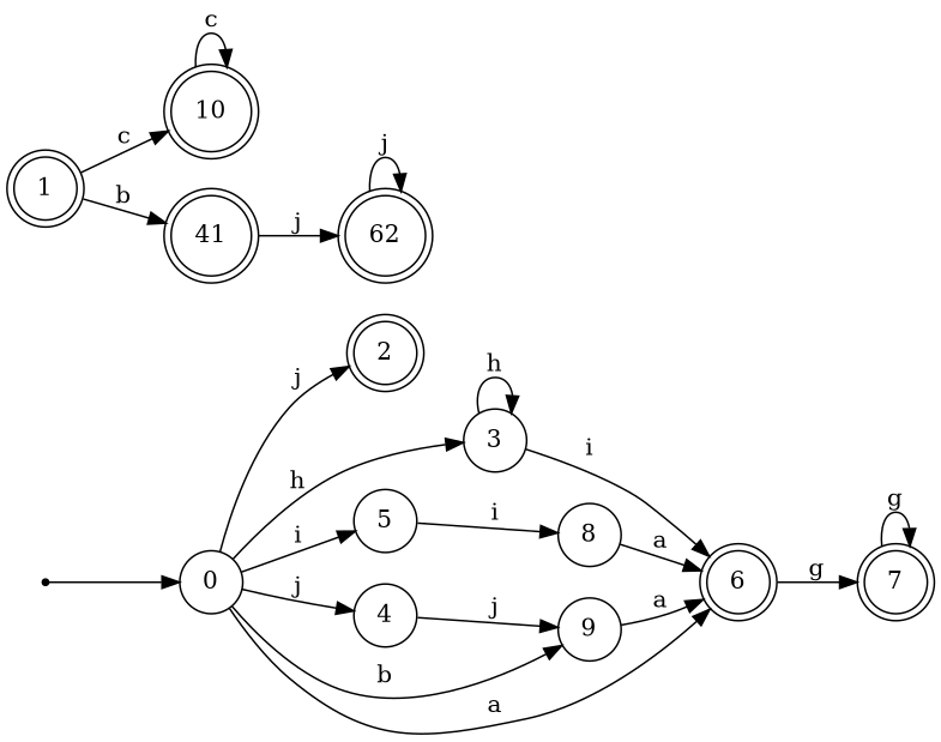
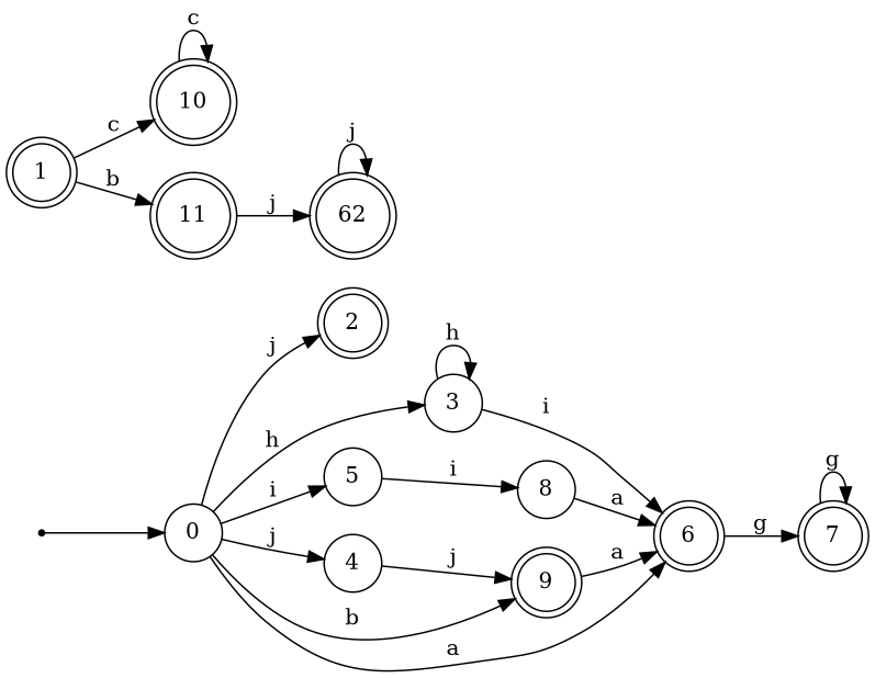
  digraph {
    fontname="DejaVu Serif"
    rankdir=LR
    node [fontname="DejaVu Serif" shape=doublecircle]
    edge [fontname="DejaVu Serif"]
    dummy0 [shape=point]
    0 [shape=circle]
    2
    3 [shape=circle]
    4 [shape=circle]
    5 [shape=circle]
    6
-   9 [shape=circle]
+   9
    1
    10
-   11 [label=41]
+   11
    8 [shape=circle]
    7
    n14 [label=62]
    dummy0 -> 0
    0 -> 2 [label=j]
    0 -> 3 [label=h]
    0 -> 4 [label=j]
    0 -> 5 [label=i]
    0 -> 6 [label=a]
    0 -> 9 [label=b]
    3 -> 3 [label=h]
    3 -> 6 [label=i]
    4 -> 9 [label=j]
    5 -> 8 [label=i]
    6 -> 7 [label=g]
    9 -> 6 [label=a]
    1 -> 10 [label=c]
    1 -> 11 [label=b]
    10 -> 10 [label=c]
    11 -> n14 [label=j]
    8 -> 6 [label=a]
    7 -> 7 [label=g]
    n14 -> n14 [label=j]
  }
